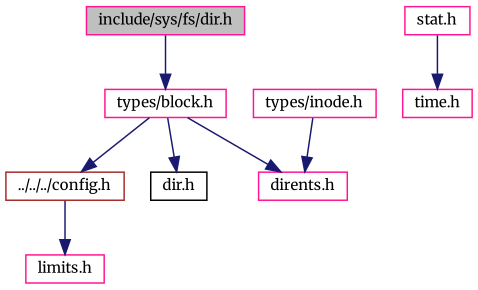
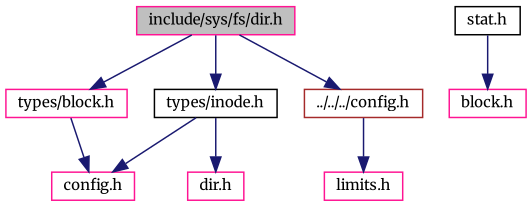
  digraph {
    fontname=Merriweather
    node [color=deeppink fillcolor=white fontname=Merriweather fontsize=10 shape=record style=filled]
    edge [color=midnightblue fontname=Merriweather fontsize=10 labelfontname=Helvetica labelfontsize=10 style=solid]
    n1 [fillcolor=grey75 fontcolor=black height=0.2 label="include/sys/fs/dir.h" width=0.4]
    n2 [height=0.2 label="types/block.h" width=0.4]
-   n3 [height=0.2 label="types/inode.h" width=0.4]
+   n3 [color=black height=0.2 label="types/inode.h" width=0.4]
    n4 [color=brown height=0.2 label="../../../config.h" width=0.4]
-   n5 [color=black height=0.2 label="dir.h" width=0.4]
-   n6 [height=0.2 label="dirents.h" width=0.4]
+   n5 [height=0.2 label="dir.h" width=0.4]
+   n6 [height=0.2 label="config.h" width=0.4]
    n7 [height=0.2 label="limits.h" width=0.4]
-   n8 [height=0.2 label="stat.h" width=0.4]
-   n9 [height=0.2 label="time.h" width=0.4]
+   n8 [color=black height=0.2 label="stat.h" width=0.4]
+   n9 [height=0.2 label="block.h" width=0.4]
    n1 -> n2
-   n2 -> n4
-   n2 -> n5
+   n1 -> n3
+   n1 -> n4
+   n3 -> n5
    n2 -> n6
    n3 -> n6
    n4 -> n7
    n8 -> n9
  }
